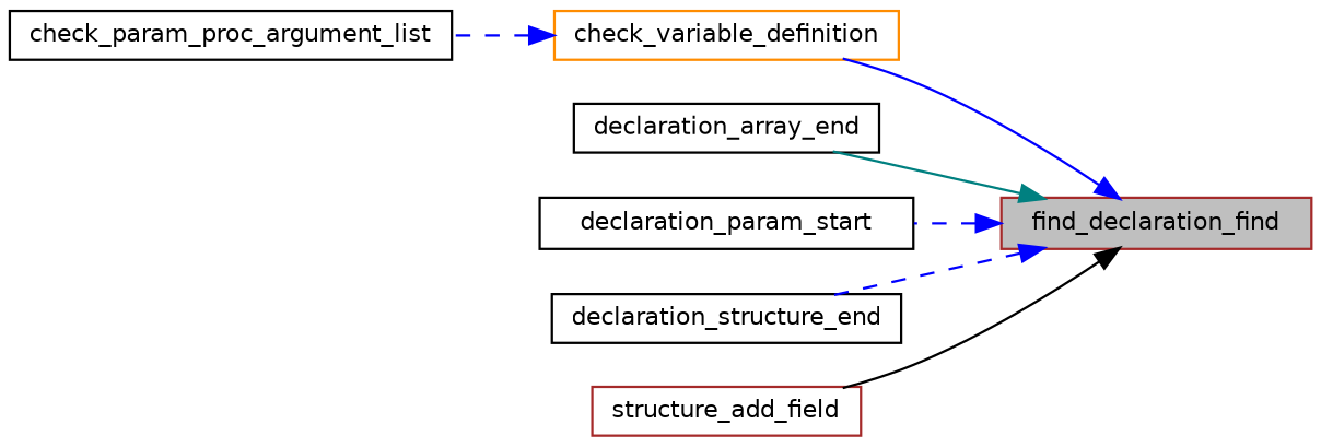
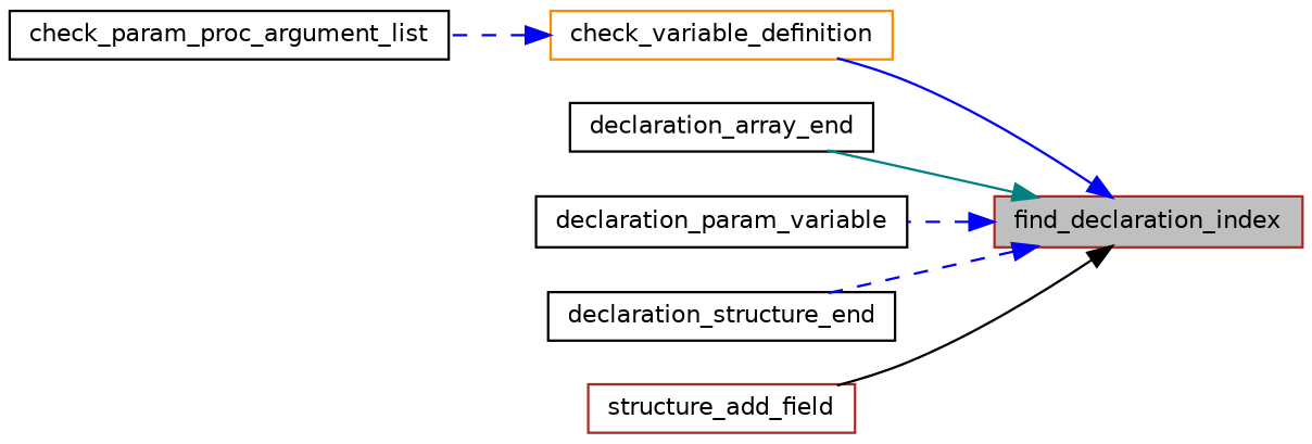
  digraph {
    rankdir=RL
    node [color=black fillcolor=white fontname=Helvetica fontsize=10 shape=record style=filled]
    edge [color=blue dir=back fontname=Helvetica fontsize=10 labelfontname=Helvetica labelfontsize=10 style=solid]
-   n1 [color=brown fillcolor=grey75 fontcolor=black height=0.2 label=find_declaration_find width=0.4]
+   n1 [color=brown fillcolor=grey75 fontcolor=black height=0.2 label=find_declaration_index width=0.4]
    n2 [color=darkorange height=0.2 label=check_variable_definition width=0.4]
    n3 [height=0.2 label=declaration_array_end width=0.4]
-   n4 [height=0.2 label=declaration_param_start width=0.4]
+   n4 [height=0.2 label=declaration_param_variable width=0.4]
    n5 [height=0.2 label=declaration_structure_end width=0.4]
    n6 [color=brown height=0.2 label=structure_add_field width=0.4]
    n7 [height=0.2 label=check_param_proc_argument_list width=0.4]
    n1 -> n2
    n1 -> n3 [color=teal]
    n1 -> n4 [style=dashed]
    n1 -> n5 [style=dashed]
    n1 -> n6 [color=black]
    n2 -> n7 [style=dashed]
  }
